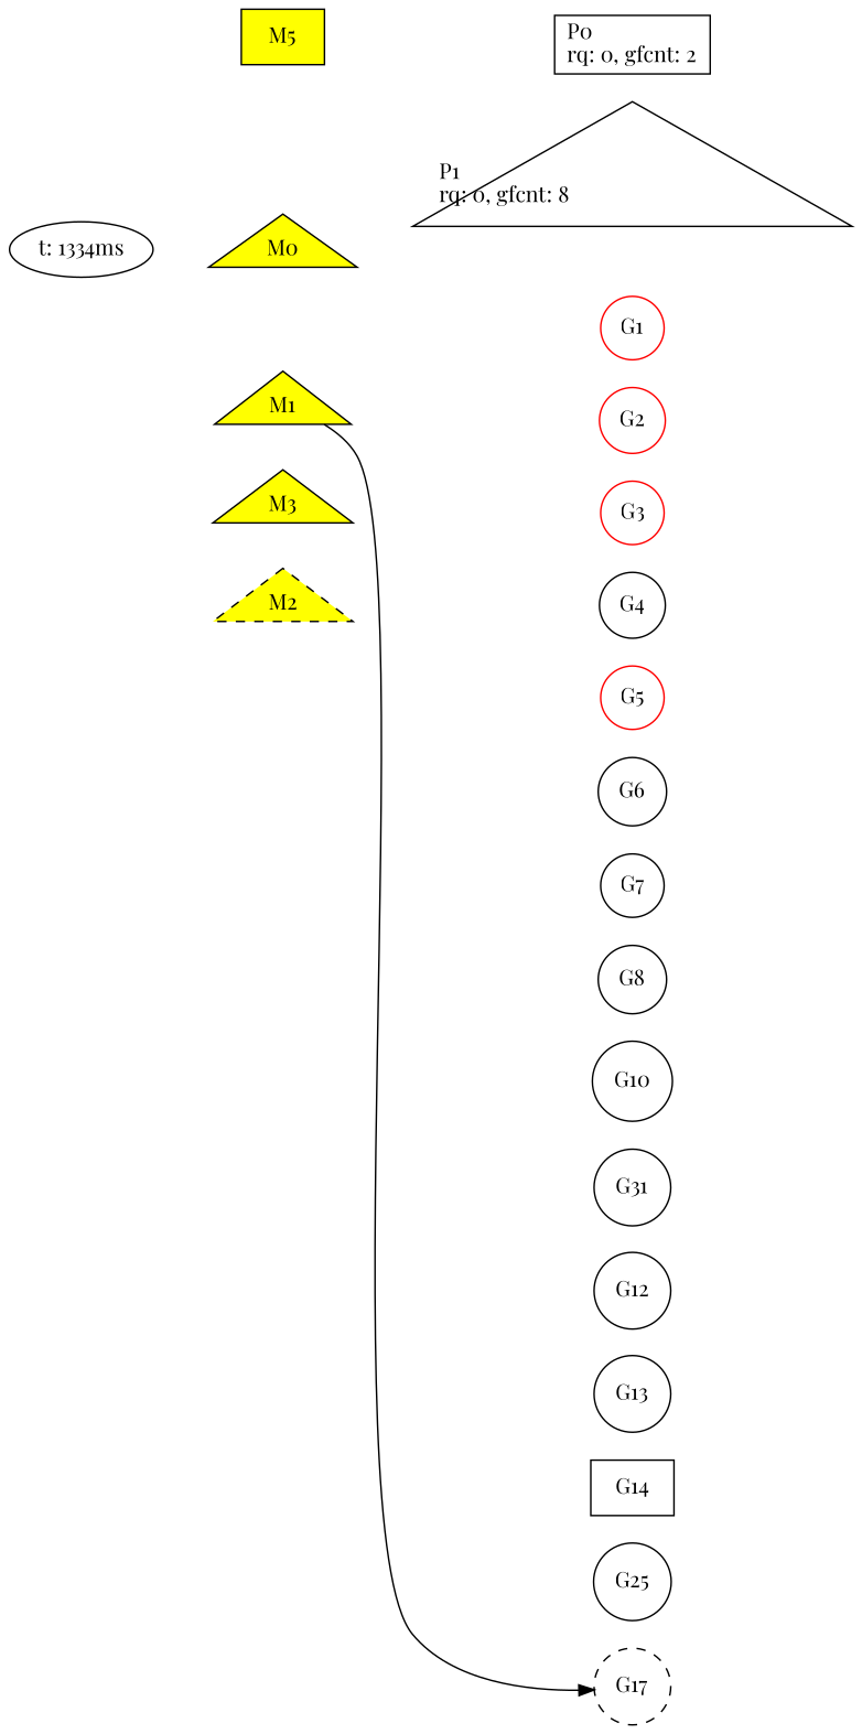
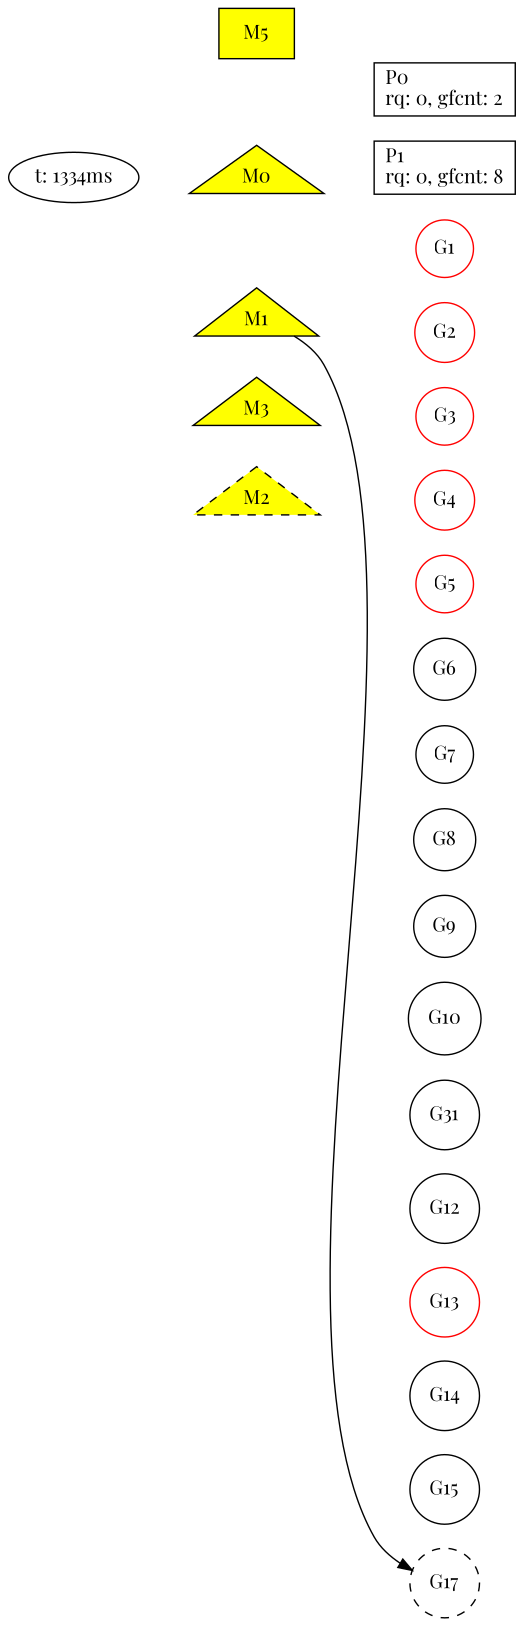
  digraph {
    fontname="Playfair Display"
    rankdir=LR
    node [fontname="Playfair Display" group=g shape=circle color=black]
    edge [fontname="Playfair Display" style=invis]
    n1 [group=p label="P0\lrq: 0, gfcnt: 2\l" shape=box color=""]
-   n2 [group=p label="P1\lrq: 0, gfcnt: 8\l" shape=triangle color=""]
+   n2 [group=p label="P1\lrq: 0, gfcnt: 8\l" shape=box color=""]
    n3 [fillcolor=yellow group=m label=M5 shape=box style=filled color=""]
    n4 [fillcolor=yellow group=m label=M3 shape=triangle style=filled color=""]
    n5 [fillcolor=yellow group=m label=M2 shape=triangle style="dashed,filled" color=""]
    n6 [fillcolor=yellow group=m label=M1 shape=triangle style=filled color=""]
    n7 [fillcolor=yellow group=m label=M0 shape=triangle style=filled color=""]
    n8 [color=red label=G1]
    n9 [label=G17 style=dashed]
    n10 [color=red label=G2]
    n11 [color=red label=G3]
-   n12 [label=G4]
+   n12 [color=red label=G4]
    n13 [color=red label=G5]
    n14 [label=G6]
    n15 [label=G7]
    n16 [label=G8]
+   n17 [label=G9]
    n18 [label=G10]
    n19 [label=G31]
    n20 [label=G12]
-   n21 [label=G13]
-   n22 [label=G14 shape=box]
-   n23 [label=G25]
+   n21 [color=red label=G13]
+   n22 [label=G14]
+   n23 [label=G15]
    n24 [label="t: 1334ms" group="" shape="" color=""]
    subgraph sub_1 {
      rank=same
      n1
      n2
    }
    subgraph sub_2 {
      rank=same
      n3
      n4
      n5
      n6
      n7
    }
    subgraph sub_3 {
      rank=same
      n8
      n9
      n10
      n11
      n12
      n13
      n14
      n15
      n16
+     n17
      n18
      n19
      n20
      n21
      n22
      n23
    }
    n1 -> n2
    n5 -> n4
    n6 -> n5
    n6 -> n9 [style=""]
    n7 -> n1
    n7 -> n6
    n8 -> n7
    n8 -> n10
    n10 -> n11
    n11 -> n12
    n12 -> n13
    n13 -> n14
    n14 -> n15
    n15 -> n16
+   n16 -> n17
+   n17 -> n18
    n18 -> n19
    n19 -> n20
    n20 -> n21
    n21 -> n22
    n22 -> n23
    n23 -> n9
    n24 -> n1
    n24 -> n7
    n24 -> n8
  }
